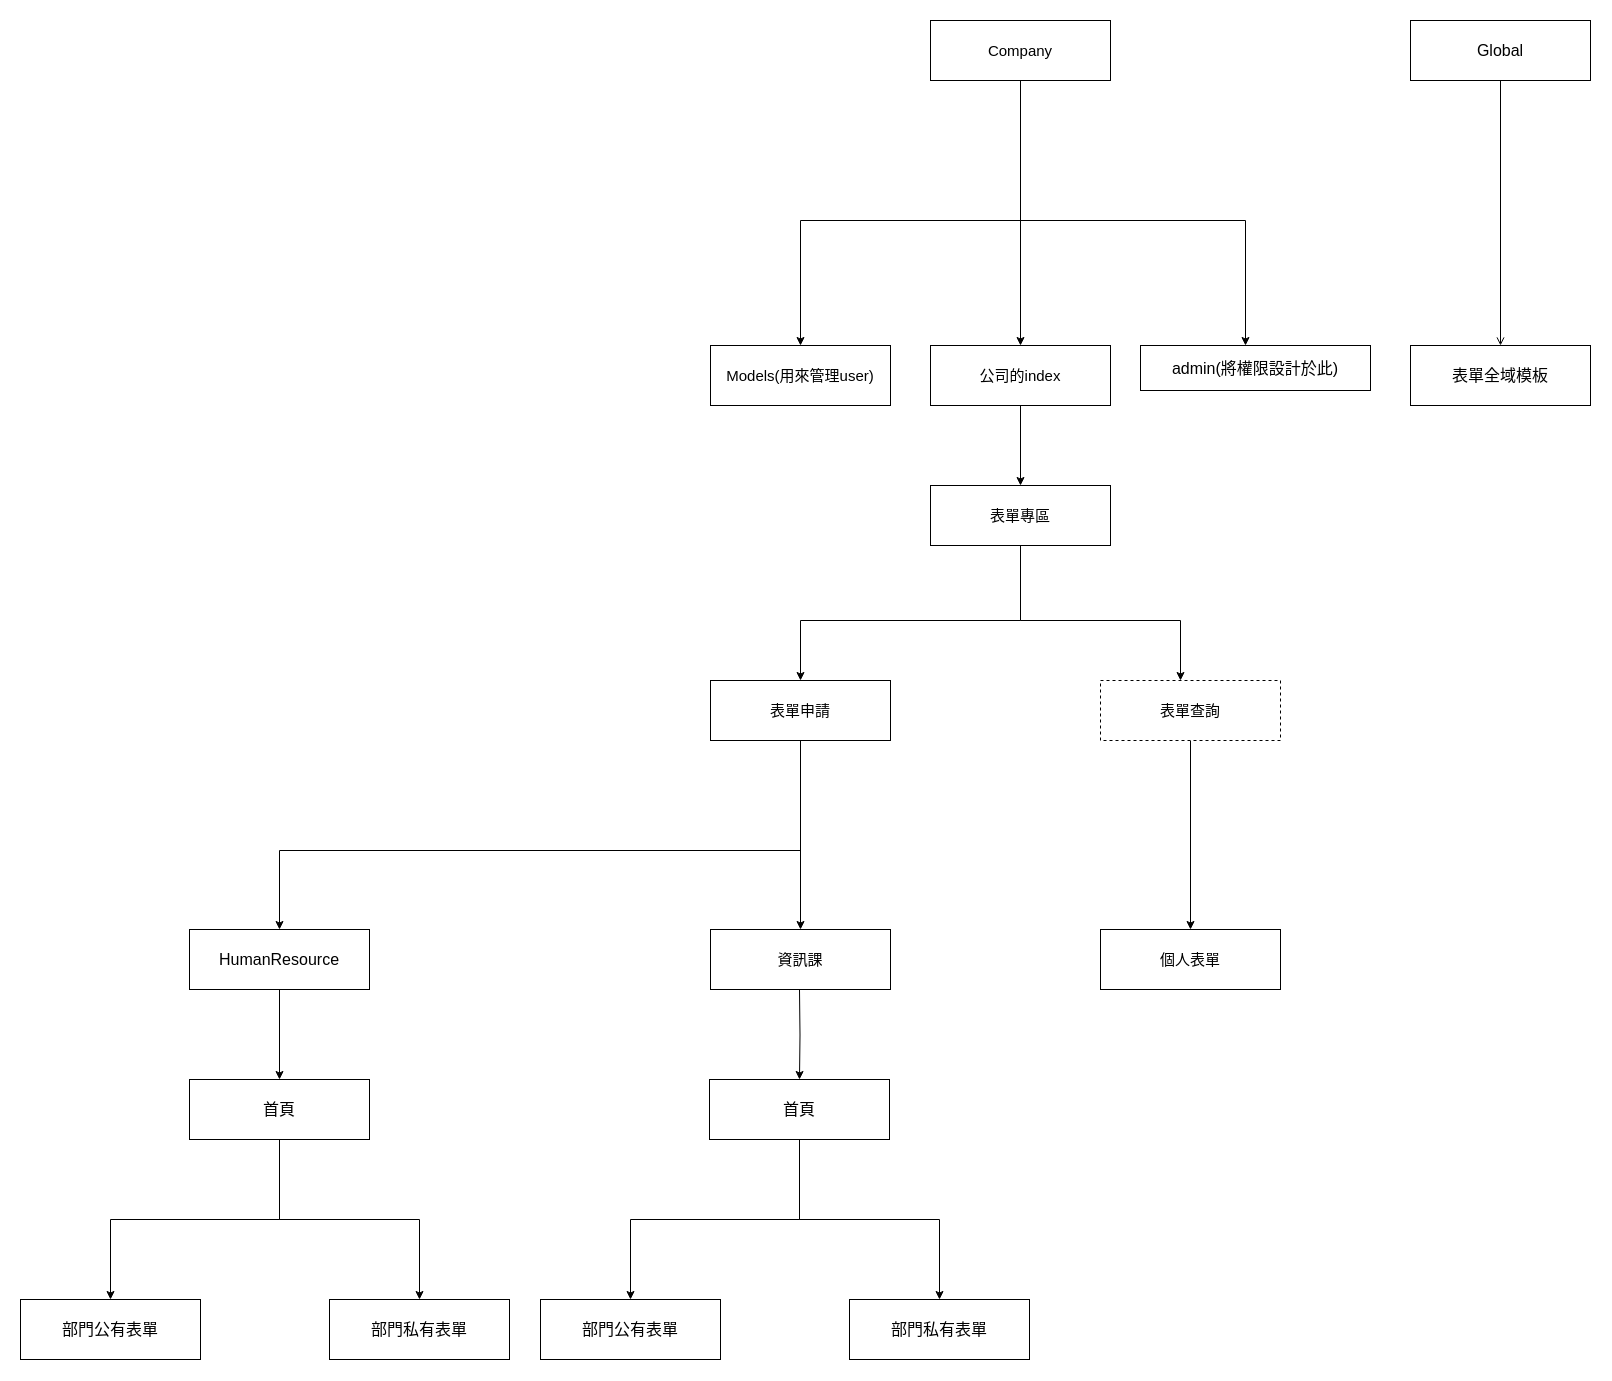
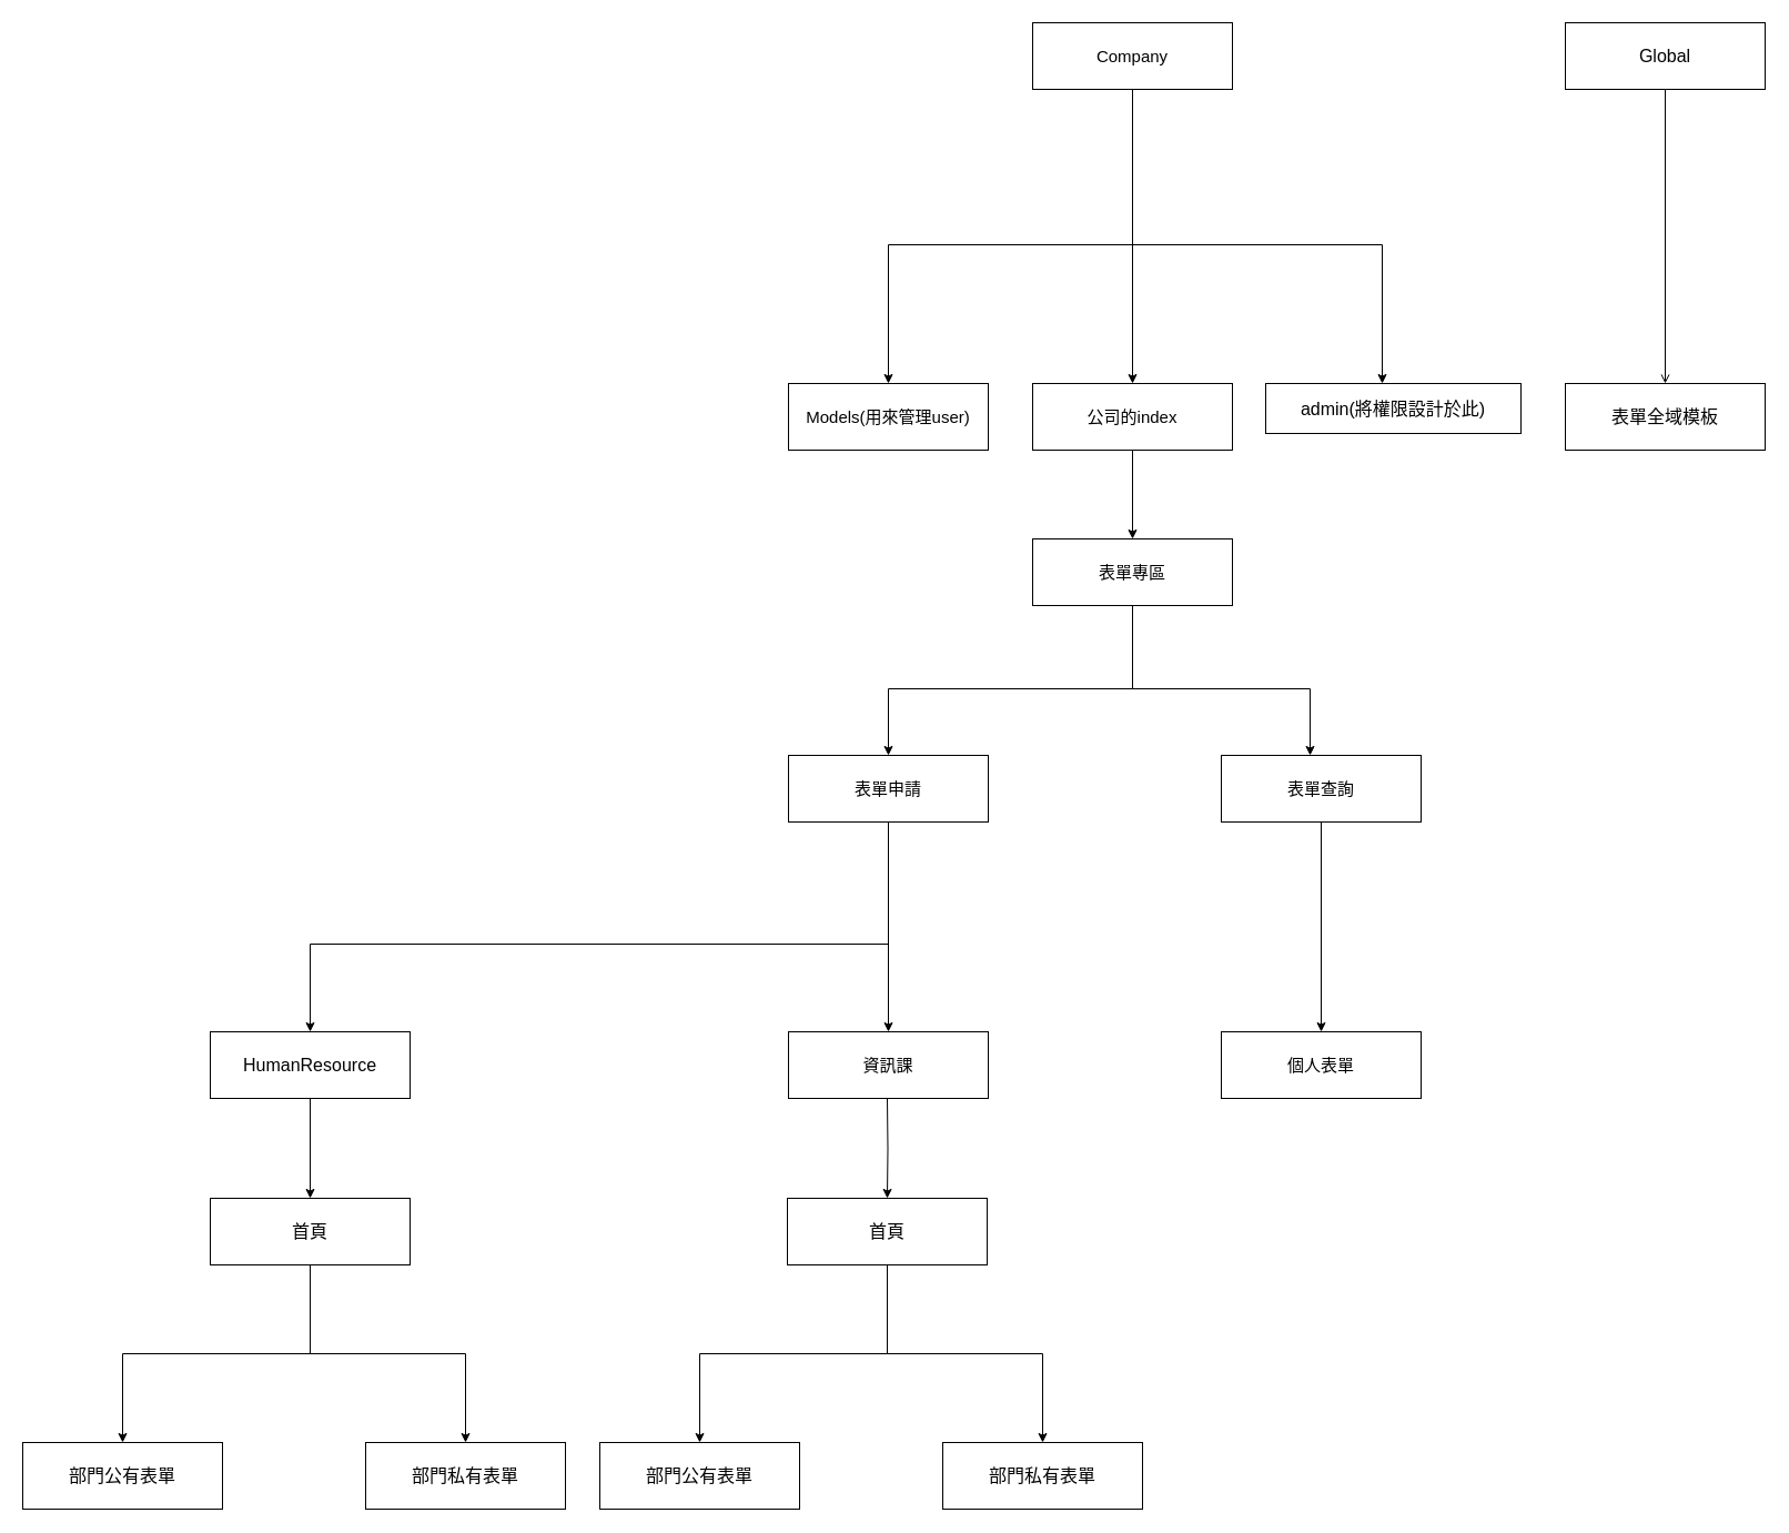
  <mxCell id="0" />
  <mxCell id="1" parent="0" />
  <mxCell id="2" value="" style="edgeStyle=orthogonalEdgeStyle;rounded=0;orthogonalLoop=1;jettySize=auto;html=1;" edge="1" parent="1" source="5" target="10"><mxGeometry relative="1" as="geometry"><Array as="points"><mxPoint x="1020" y="220" /><mxPoint x="800" y="220" /></Array></mxGeometry></mxCell>
  <mxCell id="3" style="edgeStyle=orthogonalEdgeStyle;rounded=0;orthogonalLoop=1;jettySize=auto;html=1;" edge="1" parent="1" source="5" target="13"><mxGeometry relative="1" as="geometry"><Array as="points"><mxPoint x="1020" y="140" /><mxPoint x="1020" y="140" /></Array></mxGeometry></mxCell>
  <mxCell id="4" style="edgeStyle=orthogonalEdgeStyle;rounded=0;orthogonalLoop=1;jettySize=auto;html=1;" edge="1" parent="1" source="5" target="11"><mxGeometry relative="1" as="geometry"><Array as="points"><mxPoint x="1020" y="220" /><mxPoint x="1245" y="220" /></Array></mxGeometry></mxCell>
  <mxCell id="5" value="&lt;font style=&quot;font-size: 15px;&quot;&gt;Company&lt;/font&gt;" style="rounded=0;whiteSpace=wrap;html=1;" vertex="1" parent="1"><mxGeometry x="930" y="20" width="180" height="60" as="geometry" /></mxCell>
  <mxCell id="6" value="" style="edgeStyle=orthogonalEdgeStyle;rounded=0;orthogonalLoop=1;jettySize=auto;html=1;" edge="1" parent="1" source="7" target="17"><mxGeometry relative="1" as="geometry" /></mxCell>
  <mxCell id="7" value="&lt;font style=&quot;font-size: 16px;&quot;&gt;HumanResource&lt;/font&gt;" style="rounded=0;whiteSpace=wrap;html=1;" vertex="1" parent="1"><mxGeometry x="189" y="929" width="180" height="60" as="geometry" /></mxCell>
  <mxCell id="8" style="edgeStyle=orthogonalEdgeStyle;rounded=0;orthogonalLoop=1;jettySize=auto;html=1;endArrow=open;" edge="1" parent="1" source="9" target="14"><mxGeometry relative="1" as="geometry" /></mxCell>
  <mxCell id="9" value="&lt;font style=&quot;font-size: 16px;&quot;&gt;Global&lt;/font&gt;" style="rounded=0;whiteSpace=wrap;html=1;" vertex="1" parent="1"><mxGeometry x="1410" y="20" width="180" height="60" as="geometry" /></mxCell>
  <mxCell id="10" value="&lt;font style=&quot;font-size: 15px;&quot;&gt;Models(用來管理user)&lt;br&gt;&lt;/font&gt;" style="rounded=0;whiteSpace=wrap;html=1;" vertex="1" parent="1"><mxGeometry x="710" y="345" width="180" height="60" as="geometry" /></mxCell>
  <mxCell id="11" value="&lt;font style=&quot;font-size: 16px;&quot;&gt;admin(將權限設計於此)&lt;/font&gt;" style="rounded=0;whiteSpace=wrap;html=1;" vertex="1" parent="1"><mxGeometry x="1140" y="345" width="230" height="45" as="geometry" /></mxCell>
  <mxCell id="12" value="" style="edgeStyle=orthogonalEdgeStyle;rounded=0;orthogonalLoop=1;jettySize=auto;html=1;" edge="1" parent="1" source="13" target="25"><mxGeometry relative="1" as="geometry" /></mxCell>
  <mxCell id="13" value="&lt;font style=&quot;font-size: 15px;&quot;&gt;公司的index&lt;br&gt;&lt;/font&gt;" style="rounded=0;whiteSpace=wrap;html=1;" vertex="1" parent="1"><mxGeometry x="930" y="345" width="180" height="60" as="geometry" /></mxCell>
  <mxCell id="14" value="&lt;font style=&quot;font-size: 16px;&quot;&gt;表單全域模板&lt;br&gt;&lt;/font&gt;" style="rounded=0;whiteSpace=wrap;html=1;" vertex="1" parent="1"><mxGeometry x="1410" y="345" width="180" height="60" as="geometry" /></mxCell>
  <mxCell id="15" value="" style="edgeStyle=orthogonalEdgeStyle;rounded=0;orthogonalLoop=1;jettySize=auto;html=1;" edge="1" parent="1" source="17" target="21"><mxGeometry relative="1" as="geometry" /></mxCell>
  <mxCell id="16" style="edgeStyle=orthogonalEdgeStyle;rounded=0;orthogonalLoop=1;jettySize=auto;html=1;" edge="1" parent="1" source="17" target="22"><mxGeometry relative="1" as="geometry" /></mxCell>
  <mxCell id="17" value="&lt;font style=&quot;font-size: 16px;&quot;&gt;首頁&lt;/font&gt;" style="rounded=0;whiteSpace=wrap;html=1;" vertex="1" parent="1"><mxGeometry x="189" y="1079" width="180" height="60" as="geometry" /></mxCell>
  <mxCell id="18" style="edgeStyle=orthogonalEdgeStyle;rounded=0;orthogonalLoop=1;jettySize=auto;html=1;entryX=0.5;entryY=0;entryDx=0;entryDy=0;" edge="1" parent="1" source="20" target="7"><mxGeometry relative="1" as="geometry"><Array as="points"><mxPoint x="800" y="850" /><mxPoint x="279" y="850" /></Array></mxGeometry></mxCell>
  <mxCell id="19" style="edgeStyle=orthogonalEdgeStyle;rounded=0;orthogonalLoop=1;jettySize=auto;html=1;" edge="1" parent="1" source="20" target="28"><mxGeometry relative="1" as="geometry" /></mxCell>
  <mxCell id="20" value="&lt;font style=&quot;font-size: 15px;&quot;&gt;表單申請&lt;br&gt;&lt;/font&gt;" style="rounded=0;whiteSpace=wrap;html=1;" vertex="1" parent="1"><mxGeometry x="710" y="680" width="180" height="60" as="geometry" /></mxCell>
  <mxCell id="21" value="&lt;span style=&quot;font-size: 16px;&quot;&gt;部門公有表單&lt;br&gt;&lt;/span&gt;" style="rounded=0;whiteSpace=wrap;html=1;" vertex="1" parent="1"><mxGeometry x="20" y="1299" width="180" height="60" as="geometry" /></mxCell>
  <mxCell id="22" value="&lt;font style=&quot;font-size: 16px;&quot;&gt;部門私有表單&lt;br&gt;&lt;/font&gt;" style="rounded=0;whiteSpace=wrap;html=1;" vertex="1" parent="1"><mxGeometry x="329" y="1299" width="180" height="60" as="geometry" /></mxCell>
  <mxCell id="23" style="edgeStyle=orthogonalEdgeStyle;rounded=0;orthogonalLoop=1;jettySize=auto;html=1;entryX=0.5;entryY=0;entryDx=0;entryDy=0;" edge="1" parent="1" source="25" target="20"><mxGeometry relative="1" as="geometry"><Array as="points"><mxPoint x="1020" y="620" /><mxPoint x="800" y="620" /></Array></mxGeometry></mxCell>
  <mxCell id="24" style="edgeStyle=orthogonalEdgeStyle;rounded=0;orthogonalLoop=1;jettySize=auto;html=1;" edge="1" parent="1" source="25" target="27"><mxGeometry relative="1" as="geometry"><Array as="points"><mxPoint x="1020" y="620" /><mxPoint x="1180" y="620" /></Array></mxGeometry></mxCell>
  <mxCell id="25" value="&lt;font style=&quot;font-size: 15px;&quot;&gt;表單專區&lt;br&gt;&lt;/font&gt;" style="rounded=0;whiteSpace=wrap;html=1;" vertex="1" parent="1"><mxGeometry x="930" y="485" width="180" height="60" as="geometry" /></mxCell>
  <mxCell id="26" value="" style="edgeStyle=orthogonalEdgeStyle;rounded=0;orthogonalLoop=1;jettySize=auto;html=1;" edge="1" parent="1" source="27" target="35"><mxGeometry relative="1" as="geometry" /></mxCell>
- <mxCell id="27" value="&lt;font style=&quot;font-size: 15px;&quot;&gt;表單查詢&lt;br&gt;&lt;/font&gt;" style="rounded=0;whiteSpace=wrap;html=1;dashed=1;" vertex="1" parent="1"><mxGeometry x="1100" y="680" width="180" height="60" as="geometry" /></mxCell>
+ <mxCell id="27" value="&lt;font style=&quot;font-size: 15px;&quot;&gt;表單查詢&lt;br&gt;&lt;/font&gt;" style="rounded=0;whiteSpace=wrap;html=1;" vertex="1" parent="1"><mxGeometry x="1100" y="680" width="180" height="60" as="geometry" /></mxCell>
  <mxCell id="28" value="&lt;font style=&quot;font-size: 15px;&quot;&gt;資訊課&lt;br&gt;&lt;/font&gt;" style="rounded=0;whiteSpace=wrap;html=1;" vertex="1" parent="1"><mxGeometry x="710" y="929" width="180" height="60" as="geometry" /></mxCell>
  <mxCell id="29" value="" style="edgeStyle=orthogonalEdgeStyle;rounded=0;orthogonalLoop=1;jettySize=auto;html=1;" edge="1" parent="1" target="32"><mxGeometry relative="1" as="geometry"><mxPoint x="799" y="989" as="sourcePoint" /></mxGeometry></mxCell>
  <mxCell id="30" value="" style="edgeStyle=orthogonalEdgeStyle;rounded=0;orthogonalLoop=1;jettySize=auto;html=1;" edge="1" parent="1" source="32" target="33"><mxGeometry relative="1" as="geometry" /></mxCell>
  <mxCell id="31" style="edgeStyle=orthogonalEdgeStyle;rounded=0;orthogonalLoop=1;jettySize=auto;html=1;" edge="1" parent="1" source="32" target="34"><mxGeometry relative="1" as="geometry" /></mxCell>
  <mxCell id="32" value="&lt;font style=&quot;font-size: 16px;&quot;&gt;首頁&lt;/font&gt;" style="rounded=0;whiteSpace=wrap;html=1;" vertex="1" parent="1"><mxGeometry x="709" y="1079" width="180" height="60" as="geometry" /></mxCell>
  <mxCell id="33" value="&lt;span style=&quot;font-size: 16px;&quot;&gt;部門公有表單&lt;br&gt;&lt;/span&gt;" style="rounded=0;whiteSpace=wrap;html=1;" vertex="1" parent="1"><mxGeometry x="540" y="1299" width="180" height="60" as="geometry" /></mxCell>
  <mxCell id="34" value="&lt;font style=&quot;font-size: 16px;&quot;&gt;部門私有表單&lt;br&gt;&lt;/font&gt;" style="rounded=0;whiteSpace=wrap;html=1;" vertex="1" parent="1"><mxGeometry x="849" y="1299" width="180" height="60" as="geometry" /></mxCell>
  <mxCell id="35" value="&lt;font style=&quot;font-size: 15px;&quot;&gt;個人表單&lt;br&gt;&lt;/font&gt;" style="rounded=0;whiteSpace=wrap;html=1;" vertex="1" parent="1"><mxGeometry x="1100" y="929" width="180" height="60" as="geometry" /></mxCell>
